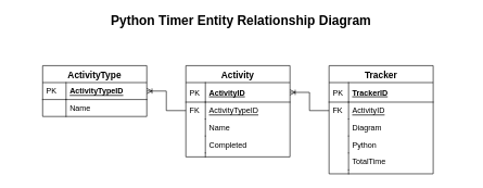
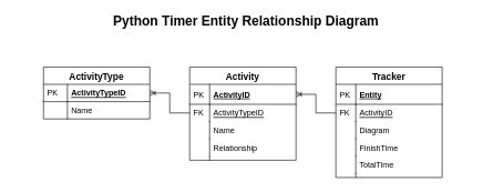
  <mxCell id="0" />
  <mxCell id="1" parent="0" />
  <mxCell id="2" value="ActivityType" style="swimlane;fontStyle=1;childLayout=stackLayout;horizontal=1;startSize=26;horizontalStack=0;resizeParent=1;resizeLast=0;collapsible=1;marginBottom=0;rounded=0;shadow=0;strokeWidth=1;fontSize=14;" parent="1" vertex="1"><mxGeometry x="65" y="100" width="160" height="78" as="geometry"><mxRectangle x="20" y="80" width="160" height="26" as="alternateBounds" /></mxGeometry></mxCell>
  <mxCell id="3" value="ActivityTypeID" style="shape=partialRectangle;top=0;left=0;right=0;bottom=1;align=left;verticalAlign=top;fillColor=none;spacingLeft=40;spacingRight=4;overflow=hidden;rotatable=0;points=[[0,0.5],[1,0.5]];portConstraint=eastwest;dropTarget=0;rounded=0;shadow=0;strokeWidth=1;fontStyle=5" parent="2" vertex="1"><mxGeometry y="26" width="160" height="26" as="geometry" /></mxCell>
  <mxCell id="4" value="PK" style="shape=partialRectangle;top=0;left=0;bottom=0;fillColor=none;align=left;verticalAlign=top;spacingLeft=4;spacingRight=4;overflow=hidden;rotatable=0;points=[];portConstraint=eastwest;part=1;" parent="3" vertex="1" connectable="0"><mxGeometry width="36" height="26" as="geometry" /></mxCell>
  <mxCell id="5" value="Name" style="shape=partialRectangle;top=0;left=0;right=0;bottom=0;align=left;verticalAlign=top;fillColor=none;spacingLeft=40;spacingRight=4;overflow=hidden;rotatable=0;points=[[0,0.5],[1,0.5]];portConstraint=eastwest;dropTarget=0;rounded=0;shadow=0;strokeWidth=1;" parent="2" vertex="1"><mxGeometry y="52" width="160" height="26" as="geometry" /></mxCell>
  <mxCell id="6" value="" style="shape=partialRectangle;top=0;left=0;bottom=0;fillColor=none;align=left;verticalAlign=top;spacingLeft=4;spacingRight=4;overflow=hidden;rotatable=0;points=[];portConstraint=eastwest;part=1;" parent="5" vertex="1" connectable="0"><mxGeometry width="36" height="26" as="geometry" /></mxCell>
  <mxCell id="7" value="Activity" style="swimlane;fontStyle=1;childLayout=stackLayout;horizontal=1;startSize=26;horizontalStack=0;resizeParent=1;resizeParentMax=0;resizeLast=0;collapsible=1;marginBottom=0;align=center;fontSize=14;" vertex="1" parent="1"><mxGeometry x="285" y="100" width="160" height="140" as="geometry" /></mxCell>
  <mxCell id="8" value="ActivityID" style="shape=partialRectangle;top=0;left=0;right=0;bottom=1;align=left;verticalAlign=middle;fillColor=none;spacingLeft=34;spacingRight=4;overflow=hidden;rotatable=0;points=[[0,0.5],[1,0.5]];portConstraint=eastwest;dropTarget=0;fontStyle=5;fontSize=12;" vertex="1" parent="7"><mxGeometry y="26" width="160" height="30" as="geometry" /></mxCell>
  <mxCell id="9" value="PK" style="shape=partialRectangle;top=0;left=0;bottom=0;fillColor=none;align=left;verticalAlign=middle;spacingLeft=4;spacingRight=4;overflow=hidden;rotatable=0;points=[];portConstraint=eastwest;part=1;fontSize=12;" vertex="1" connectable="0" parent="8"><mxGeometry width="30" height="30" as="geometry" /></mxCell>
  <mxCell id="10" value="ActivityTypeID" style="shape=partialRectangle;top=0;left=0;right=0;bottom=0;align=left;verticalAlign=top;fillColor=none;spacingLeft=34;spacingRight=4;overflow=hidden;rotatable=0;points=[[0,0.5],[1,0.5]];portConstraint=eastwest;dropTarget=0;fontSize=12;fontStyle=4" vertex="1" parent="7"><mxGeometry y="56" width="160" height="26" as="geometry" /></mxCell>
  <mxCell id="11" value="FK" style="shape=partialRectangle;top=0;left=0;bottom=0;fillColor=none;align=left;verticalAlign=top;spacingLeft=4;spacingRight=4;overflow=hidden;rotatable=0;points=[];portConstraint=eastwest;part=1;fontSize=12;" vertex="1" connectable="0" parent="10"><mxGeometry width="30" height="26" as="geometry" /></mxCell>
  <mxCell id="12" value="Name" style="shape=partialRectangle;top=0;left=0;right=0;bottom=0;align=left;verticalAlign=top;fillColor=none;spacingLeft=34;spacingRight=4;overflow=hidden;rotatable=0;points=[[0,0.5],[1,0.5]];portConstraint=eastwest;dropTarget=0;fontSize=12;" vertex="1" parent="7"><mxGeometry y="82" width="160" height="26" as="geometry" /></mxCell>
  <mxCell id="13" value="" style="shape=partialRectangle;top=0;left=0;bottom=0;fillColor=none;align=left;verticalAlign=top;spacingLeft=4;spacingRight=4;overflow=hidden;rotatable=0;points=[];portConstraint=eastwest;part=1;fontSize=12;" vertex="1" connectable="0" parent="12"><mxGeometry width="30" height="26" as="geometry" /></mxCell>
- <mxCell id="14" value="Completed" style="shape=partialRectangle;top=0;left=0;right=0;bottom=0;align=left;verticalAlign=top;fillColor=none;spacingLeft=34;spacingRight=4;overflow=hidden;rotatable=0;points=[[0,0.5],[1,0.5]];portConstraint=eastwest;dropTarget=0;fontSize=12;" vertex="1" parent="7"><mxGeometry y="108" width="160" height="26" as="geometry" /></mxCell>
+ <mxCell id="14" value="Relationship" style="shape=partialRectangle;top=0;left=0;right=0;bottom=0;align=left;verticalAlign=top;fillColor=none;spacingLeft=34;spacingRight=4;overflow=hidden;rotatable=0;points=[[0,0.5],[1,0.5]];portConstraint=eastwest;dropTarget=0;fontSize=12;" vertex="1" parent="7"><mxGeometry y="108" width="160" height="26" as="geometry" /></mxCell>
  <mxCell id="15" value="" style="shape=partialRectangle;top=0;left=0;bottom=0;fillColor=none;align=left;verticalAlign=top;spacingLeft=4;spacingRight=4;overflow=hidden;rotatable=0;points=[];portConstraint=eastwest;part=1;fontSize=12;" vertex="1" connectable="0" parent="14"><mxGeometry width="30" height="26" as="geometry" /></mxCell>
  <mxCell id="16" value="" style="shape=partialRectangle;top=0;left=0;right=0;bottom=0;align=left;verticalAlign=top;fillColor=none;spacingLeft=34;spacingRight=4;overflow=hidden;rotatable=0;points=[[0,0.5],[1,0.5]];portConstraint=eastwest;dropTarget=0;fontSize=12;" vertex="1" parent="7"><mxGeometry y="134" width="160" height="6" as="geometry" /></mxCell>
  <mxCell id="17" value="" style="shape=partialRectangle;top=0;left=0;bottom=0;fillColor=none;align=left;verticalAlign=top;spacingLeft=4;spacingRight=4;overflow=hidden;rotatable=0;points=[];portConstraint=eastwest;part=1;fontSize=12;" vertex="1" connectable="0" parent="16"><mxGeometry width="30" height="6" as="geometry" /></mxCell>
  <mxCell id="18" style="edgeStyle=orthogonalEdgeStyle;rounded=0;orthogonalLoop=1;jettySize=auto;html=1;entryX=1;entryY=0.5;entryDx=0;entryDy=0;endArrow=ERoneToMany;endFill=0;" edge="1" parent="1" source="10" target="3"><mxGeometry relative="1" as="geometry" /></mxCell>
  <mxCell id="19" value="Tracker" style="swimlane;fontStyle=1;childLayout=stackLayout;horizontal=1;startSize=26;horizontalStack=0;resizeParent=1;resizeParentMax=0;resizeLast=0;collapsible=1;marginBottom=0;align=center;fontSize=14;" vertex="1" parent="1"><mxGeometry x="505" y="100" width="160" height="166" as="geometry" /></mxCell>
- <mxCell id="20" value="TrackerID" style="shape=partialRectangle;top=0;left=0;right=0;bottom=1;align=left;verticalAlign=middle;fillColor=none;spacingLeft=34;spacingRight=4;overflow=hidden;rotatable=0;points=[[0,0.5],[1,0.5]];portConstraint=eastwest;dropTarget=0;fontStyle=5;fontSize=12;" vertex="1" parent="19"><mxGeometry y="26" width="160" height="30" as="geometry" /></mxCell>
+ <mxCell id="20" value="Entity" style="shape=partialRectangle;top=0;left=0;right=0;bottom=1;align=left;verticalAlign=middle;fillColor=none;spacingLeft=34;spacingRight=4;overflow=hidden;rotatable=0;points=[[0,0.5],[1,0.5]];portConstraint=eastwest;dropTarget=0;fontStyle=5;fontSize=12;" vertex="1" parent="19"><mxGeometry y="26" width="160" height="30" as="geometry" /></mxCell>
  <mxCell id="21" value="PK" style="shape=partialRectangle;top=0;left=0;bottom=0;fillColor=none;align=left;verticalAlign=middle;spacingLeft=4;spacingRight=4;overflow=hidden;rotatable=0;points=[];portConstraint=eastwest;part=1;fontSize=12;" vertex="1" connectable="0" parent="20"><mxGeometry width="30" height="30" as="geometry" /></mxCell>
  <mxCell id="22" value="ActivityID" style="shape=partialRectangle;top=0;left=0;right=0;bottom=0;align=left;verticalAlign=top;fillColor=none;spacingLeft=34;spacingRight=4;overflow=hidden;rotatable=0;points=[[0,0.5],[1,0.5]];portConstraint=eastwest;dropTarget=0;fontSize=12;fontStyle=4" vertex="1" parent="19"><mxGeometry y="56" width="160" height="26" as="geometry" /></mxCell>
  <mxCell id="23" value="FK" style="shape=partialRectangle;top=0;left=0;bottom=0;fillColor=none;align=left;verticalAlign=top;spacingLeft=4;spacingRight=4;overflow=hidden;rotatable=0;points=[];portConstraint=eastwest;part=1;fontSize=12;" vertex="1" connectable="0" parent="22"><mxGeometry width="30" height="26" as="geometry" /></mxCell>
  <mxCell id="24" value="Diagram" style="shape=partialRectangle;top=0;left=0;right=0;bottom=0;align=left;verticalAlign=top;fillColor=none;spacingLeft=34;spacingRight=4;overflow=hidden;rotatable=0;points=[[0,0.5],[1,0.5]];portConstraint=eastwest;dropTarget=0;fontSize=12;" vertex="1" parent="19"><mxGeometry y="82" width="160" height="26" as="geometry" /></mxCell>
  <mxCell id="25" value="" style="shape=partialRectangle;top=0;left=0;bottom=0;fillColor=none;align=left;verticalAlign=top;spacingLeft=4;spacingRight=4;overflow=hidden;rotatable=0;points=[];portConstraint=eastwest;part=1;fontSize=12;" vertex="1" connectable="0" parent="24"><mxGeometry width="30" height="26" as="geometry" /></mxCell>
- <mxCell id="26" value="Python" style="shape=partialRectangle;top=0;left=0;right=0;bottom=0;align=left;verticalAlign=top;fillColor=none;spacingLeft=34;spacingRight=4;overflow=hidden;rotatable=0;points=[[0,0.5],[1,0.5]];portConstraint=eastwest;dropTarget=0;fontSize=12;" vertex="1" parent="19"><mxGeometry y="108" width="160" height="26" as="geometry" /></mxCell>
+ <mxCell id="26" value="FinishTime" style="shape=partialRectangle;top=0;left=0;right=0;bottom=0;align=left;verticalAlign=top;fillColor=none;spacingLeft=34;spacingRight=4;overflow=hidden;rotatable=0;points=[[0,0.5],[1,0.5]];portConstraint=eastwest;dropTarget=0;fontSize=12;" vertex="1" parent="19"><mxGeometry y="108" width="160" height="26" as="geometry" /></mxCell>
  <mxCell id="27" value="" style="shape=partialRectangle;top=0;left=0;bottom=0;fillColor=none;align=left;verticalAlign=top;spacingLeft=4;spacingRight=4;overflow=hidden;rotatable=0;points=[];portConstraint=eastwest;part=1;fontSize=12;" vertex="1" connectable="0" parent="26"><mxGeometry width="30" height="26" as="geometry" /></mxCell>
  <mxCell id="28" value="TotalTime" style="shape=partialRectangle;top=0;left=0;right=0;bottom=0;align=left;verticalAlign=top;fillColor=none;spacingLeft=34;spacingRight=4;overflow=hidden;rotatable=0;points=[[0,0.5],[1,0.5]];portConstraint=eastwest;dropTarget=0;fontSize=12;" vertex="1" parent="19"><mxGeometry y="134" width="160" height="26" as="geometry" /></mxCell>
  <mxCell id="29" value="" style="shape=partialRectangle;top=0;left=0;bottom=0;fillColor=none;align=left;verticalAlign=top;spacingLeft=4;spacingRight=4;overflow=hidden;rotatable=0;points=[];portConstraint=eastwest;part=1;fontSize=12;" vertex="1" connectable="0" parent="28"><mxGeometry width="30" height="26" as="geometry" /></mxCell>
  <mxCell id="30" value="" style="shape=partialRectangle;top=0;left=0;right=0;bottom=0;align=left;verticalAlign=top;fillColor=none;spacingLeft=34;spacingRight=4;overflow=hidden;rotatable=0;points=[[0,0.5],[1,0.5]];portConstraint=eastwest;dropTarget=0;fontSize=12;" vertex="1" parent="19"><mxGeometry y="160" width="160" height="6" as="geometry" /></mxCell>
  <mxCell id="31" value="" style="shape=partialRectangle;top=0;left=0;bottom=0;fillColor=none;align=left;verticalAlign=top;spacingLeft=4;spacingRight=4;overflow=hidden;rotatable=0;points=[];portConstraint=eastwest;part=1;fontSize=12;" vertex="1" connectable="0" parent="30"><mxGeometry width="30" height="6" as="geometry" /></mxCell>
  <mxCell id="32" style="edgeStyle=orthogonalEdgeStyle;rounded=0;orthogonalLoop=1;jettySize=auto;html=1;entryX=1;entryY=0.5;entryDx=0;entryDy=0;endArrow=ERoneToMany;endFill=0;fontSize=14;" edge="1" parent="1" source="22" target="8"><mxGeometry relative="1" as="geometry" /></mxCell>
  <mxCell id="33" value="Python Timer Entity Relationship Diagram" style="text;html=1;strokeColor=none;fillColor=none;align=center;verticalAlign=middle;whiteSpace=wrap;rounded=0;fontSize=20;fontStyle=1" vertex="1" parent="1"><mxGeometry x="20" y="20" width="700" height="20" as="geometry" /></mxCell>
